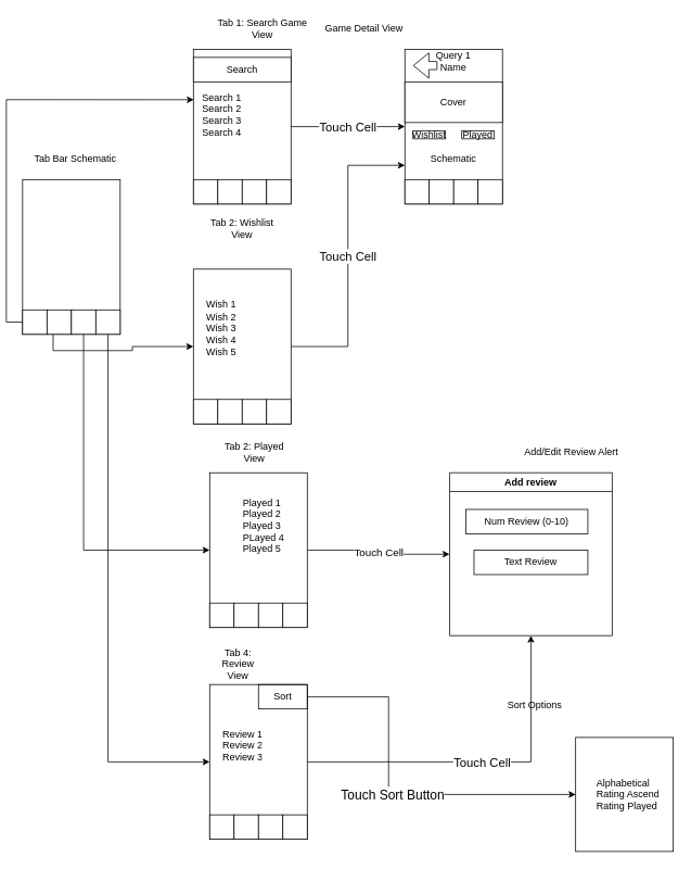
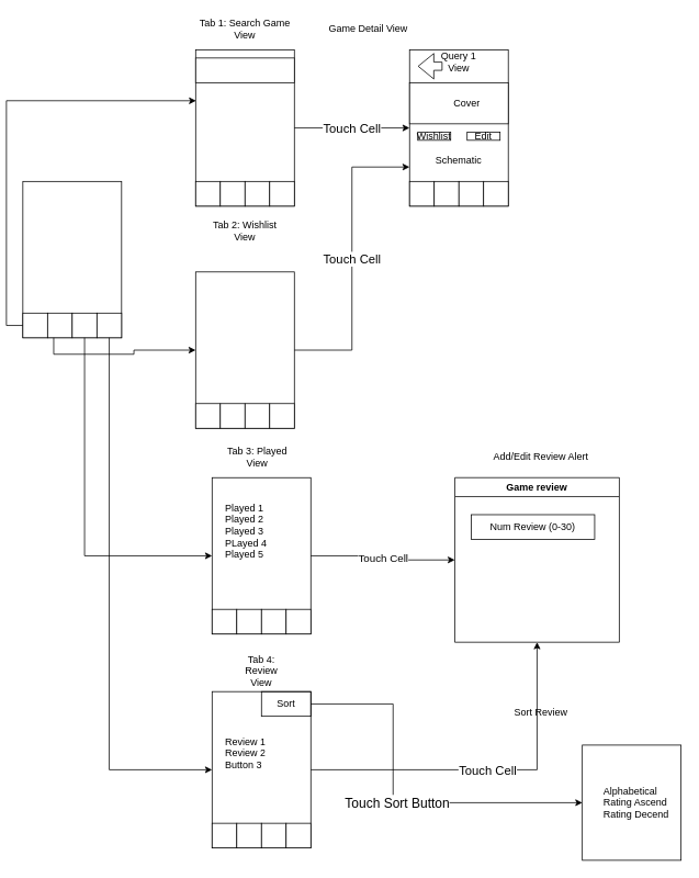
  <mxCell id="0" />
  <mxCell id="1" parent="0" />
  <mxCell id="2" value="" style="group" vertex="1" connectable="0" parent="1"><mxGeometry x="20" y="220" width="120" height="190" as="geometry" /></mxCell>
  <mxCell id="3" value="" style="rounded=0;whiteSpace=wrap;html=1;" vertex="1" parent="2"><mxGeometry width="120" height="190" as="geometry" /></mxCell>
  <mxCell id="4" value="" style="whiteSpace=wrap;html=1;aspect=fixed;" vertex="1" parent="2"><mxGeometry y="160" width="30" height="30" as="geometry" /></mxCell>
  <mxCell id="5" value="" style="rounded=0;whiteSpace=wrap;html=1;" vertex="1" parent="2"><mxGeometry x="30" y="160" width="30" height="30" as="geometry" /></mxCell>
  <mxCell id="6" value="" style="rounded=0;whiteSpace=wrap;html=1;" vertex="1" parent="2"><mxGeometry x="60" y="160" width="30" height="30" as="geometry" /></mxCell>
  <mxCell id="7" value="" style="rounded=0;whiteSpace=wrap;html=1;" vertex="1" parent="2"><mxGeometry x="90" y="160" width="30" height="30" as="geometry" /></mxCell>
  <mxCell id="8" value="" style="group" vertex="1" connectable="0" parent="1"><mxGeometry x="230" y="60" width="120" height="190" as="geometry" /></mxCell>
  <mxCell id="9" value="" style="rounded=0;whiteSpace=wrap;html=1;" vertex="1" parent="8"><mxGeometry width="120" height="190" as="geometry" /></mxCell>
  <mxCell id="10" value="" style="whiteSpace=wrap;html=1;aspect=fixed;" vertex="1" parent="8"><mxGeometry y="160" width="30" height="30" as="geometry" /></mxCell>
  <mxCell id="11" value="" style="rounded=0;whiteSpace=wrap;html=1;" vertex="1" parent="8"><mxGeometry x="30" y="160" width="30" height="30" as="geometry" /></mxCell>
  <mxCell id="12" value="" style="rounded=0;whiteSpace=wrap;html=1;" vertex="1" parent="8"><mxGeometry x="60" y="160" width="30" height="30" as="geometry" /></mxCell>
  <mxCell id="13" value="" style="rounded=0;whiteSpace=wrap;html=1;" vertex="1" parent="8"><mxGeometry x="90" y="160" width="30" height="30" as="geometry" /></mxCell>
  <mxCell id="14" value="" style="rounded=0;whiteSpace=wrap;html=1;" vertex="1" parent="8"><mxGeometry y="10" width="120" height="30" as="geometry" /></mxCell>
- <mxCell id="15" value="Search" style="text;html=1;align=center;verticalAlign=middle;whiteSpace=wrap;rounded=0;" vertex="1" parent="8"><mxGeometry x="30" y="10" width="60" height="30" as="geometry" /></mxCell>
- <mxCell id="16" value="Search 1&lt;div&gt;Search 2&lt;/div&gt;&lt;div&gt;Search 3&lt;/div&gt;&lt;div&gt;Search 4&lt;/div&gt;&lt;div&gt;&lt;br&gt;&lt;/div&gt;" style="text;strokeColor=none;fillColor=none;align=left;verticalAlign=middle;spacingLeft=4;spacingRight=4;overflow=hidden;points=[[0,0.5],[1,0.5]];portConstraint=eastwest;rotatable=0;whiteSpace=wrap;html=1;" vertex="1" parent="8"><mxGeometry x="5" y="50" width="80" height="70" as="geometry" /></mxCell>
  <mxCell id="17" value="" style="group" vertex="1" connectable="0" parent="1"><mxGeometry x="230" y="330" width="120" height="190" as="geometry" /></mxCell>
  <mxCell id="18" value="" style="rounded=0;whiteSpace=wrap;html=1;" vertex="1" parent="17"><mxGeometry width="120" height="190" as="geometry" /></mxCell>
  <mxCell id="19" value="" style="whiteSpace=wrap;html=1;aspect=fixed;" vertex="1" parent="17"><mxGeometry y="160" width="30" height="30" as="geometry" /></mxCell>
  <mxCell id="20" value="" style="rounded=0;whiteSpace=wrap;html=1;" vertex="1" parent="17"><mxGeometry x="30" y="160" width="30" height="30" as="geometry" /></mxCell>
  <mxCell id="21" value="" style="rounded=0;whiteSpace=wrap;html=1;" vertex="1" parent="17"><mxGeometry x="60" y="160" width="30" height="30" as="geometry" /></mxCell>
  <mxCell id="22" value="" style="rounded=0;whiteSpace=wrap;html=1;" vertex="1" parent="17"><mxGeometry x="90" y="160" width="30" height="30" as="geometry" /></mxCell>
- <mxCell id="23" value="Wish 1&lt;div&gt;Wish 2&lt;/div&gt;&lt;div&gt;Wish 3&lt;/div&gt;&lt;div&gt;Wish 4&lt;/div&gt;&lt;div&gt;Wish 5&lt;/div&gt;&lt;div&gt;&lt;br&gt;&lt;/div&gt;" style="text;strokeColor=none;fillColor=none;align=left;verticalAlign=middle;spacingLeft=4;spacingRight=4;overflow=hidden;points=[[0,0.5],[1,0.5]];portConstraint=eastwest;rotatable=0;whiteSpace=wrap;html=1;" vertex="1" parent="17"><mxGeometry x="10" y="10" width="100" height="140" as="geometry" /></mxCell>
  <mxCell id="24" value="" style="group;strokeColor=none;" vertex="1" connectable="0" parent="1"><mxGeometry x="250" y="840" width="140" height="190" as="geometry" /></mxCell>
  <mxCell id="25" value="" style="rounded=0;whiteSpace=wrap;html=1;" vertex="1" parent="24"><mxGeometry width="120" height="190" as="geometry" /></mxCell>
  <mxCell id="26" value="" style="whiteSpace=wrap;html=1;aspect=fixed;" vertex="1" parent="24"><mxGeometry y="160" width="30" height="30" as="geometry" /></mxCell>
  <mxCell id="27" value="" style="rounded=0;whiteSpace=wrap;html=1;" vertex="1" parent="24"><mxGeometry x="30" y="160" width="30" height="30" as="geometry" /></mxCell>
  <mxCell id="28" value="" style="rounded=0;whiteSpace=wrap;html=1;" vertex="1" parent="24"><mxGeometry x="60" y="160" width="30" height="30" as="geometry" /></mxCell>
  <mxCell id="29" value="" style="rounded=0;whiteSpace=wrap;html=1;" vertex="1" parent="24"><mxGeometry x="90" y="160" width="30" height="30" as="geometry" /></mxCell>
  <mxCell id="30" value="Sort" style="text;html=1;align=center;verticalAlign=middle;whiteSpace=wrap;rounded=0;strokeColor=default;" vertex="1" parent="24"><mxGeometry x="60" width="60" height="30" as="geometry" /></mxCell>
- <mxCell id="31" value="Review 1&lt;div&gt;Review 2&lt;/div&gt;&lt;div&gt;Review 3&lt;/div&gt;" style="text;strokeColor=none;fillColor=none;align=left;verticalAlign=middle;spacingLeft=4;spacingRight=4;overflow=hidden;points=[[0,0.5],[1,0.5]];portConstraint=eastwest;rotatable=0;whiteSpace=wrap;html=1;" vertex="1" parent="24"><mxGeometry x="10" y="40" width="80" height="70" as="geometry" /></mxCell>
+ <mxCell id="31" value="Review 1&lt;div&gt;Review 2&lt;/div&gt;&lt;div&gt;Button 3&lt;/div&gt;" style="text;strokeColor=none;fillColor=none;align=left;verticalAlign=middle;spacingLeft=4;spacingRight=4;overflow=hidden;points=[[0,0.5],[1,0.5]];portConstraint=eastwest;rotatable=0;whiteSpace=wrap;html=1;" vertex="1" parent="24"><mxGeometry x="10" y="40" width="80" height="70" as="geometry" /></mxCell>
  <mxCell id="32" value="" style="group" vertex="1" connectable="0" parent="1"><mxGeometry x="250" y="580" width="120" height="190" as="geometry" /></mxCell>
  <mxCell id="33" value="" style="rounded=0;whiteSpace=wrap;html=1;" vertex="1" parent="32"><mxGeometry width="120" height="190" as="geometry" /></mxCell>
  <mxCell id="34" value="" style="whiteSpace=wrap;html=1;aspect=fixed;" vertex="1" parent="32"><mxGeometry y="160" width="30" height="30" as="geometry" /></mxCell>
  <mxCell id="35" value="" style="rounded=0;whiteSpace=wrap;html=1;" vertex="1" parent="32"><mxGeometry x="30" y="160" width="30" height="30" as="geometry" /></mxCell>
  <mxCell id="36" value="" style="rounded=0;whiteSpace=wrap;html=1;" vertex="1" parent="32"><mxGeometry x="60" y="160" width="30" height="30" as="geometry" /></mxCell>
  <mxCell id="37" value="" style="rounded=0;whiteSpace=wrap;html=1;" vertex="1" parent="32"><mxGeometry x="90" y="160" width="30" height="30" as="geometry" /></mxCell>
- <mxCell id="38" value="Played 1&lt;div&gt;Played 2&lt;/div&gt;&lt;div&gt;Played 3&lt;/div&gt;&lt;div&gt;PLayed 4&lt;/div&gt;&lt;div&gt;Played 5&lt;/div&gt;" style="text;strokeColor=none;fillColor=none;align=left;verticalAlign=middle;spacingLeft=4;spacingRight=4;overflow=hidden;points=[[0,0.5],[1,0.5]];portConstraint=eastwest;rotatable=0;whiteSpace=wrap;html=1;" vertex="1" parent="32"><mxGeometry x="35" y="10" width="80" height="110" as="geometry" /></mxCell>
+ <mxCell id="38" value="Played 1&lt;div&gt;Played 2&lt;/div&gt;&lt;div&gt;Played 3&lt;/div&gt;&lt;div&gt;PLayed 4&lt;/div&gt;&lt;div&gt;Played 5&lt;/div&gt;" style="text;strokeColor=none;fillColor=none;align=left;verticalAlign=middle;spacingLeft=4;spacingRight=4;overflow=hidden;points=[[0,0.5],[1,0.5]];portConstraint=eastwest;rotatable=0;whiteSpace=wrap;html=1;" vertex="1" parent="32"><mxGeometry x="10" y="10" width="80" height="110" as="geometry" /></mxCell>
  <mxCell id="39" style="edgeStyle=orthogonalEdgeStyle;rounded=0;orthogonalLoop=1;jettySize=auto;html=1;exitX=0;exitY=0.5;exitDx=0;exitDy=0;entryX=0.004;entryY=0.326;entryDx=0;entryDy=0;entryPerimeter=0;" edge="1" parent="1" source="4" target="9"><mxGeometry relative="1" as="geometry" /></mxCell>
  <mxCell id="40" value="" style="group;perimeterSpacing=0;" vertex="1" connectable="0" parent="1"><mxGeometry x="490" y="60" width="120" height="190" as="geometry" /></mxCell>
  <mxCell id="41" value="" style="rounded=0;whiteSpace=wrap;html=1;" vertex="1" parent="40"><mxGeometry width="120" height="190" as="geometry" /></mxCell>
  <mxCell id="42" value="" style="whiteSpace=wrap;html=1;aspect=fixed;" vertex="1" parent="40"><mxGeometry y="160" width="30" height="30" as="geometry" /></mxCell>
  <mxCell id="43" value="" style="rounded=0;whiteSpace=wrap;html=1;" vertex="1" parent="40"><mxGeometry x="30" y="160" width="30" height="30" as="geometry" /></mxCell>
  <mxCell id="44" value="" style="rounded=0;whiteSpace=wrap;html=1;" vertex="1" parent="40"><mxGeometry x="60" y="160" width="30" height="30" as="geometry" /></mxCell>
  <mxCell id="45" value="" style="rounded=0;whiteSpace=wrap;html=1;" vertex="1" parent="40"><mxGeometry x="90" y="160" width="30" height="30" as="geometry" /></mxCell>
  <mxCell id="46" value="" style="shape=flexArrow;endArrow=classic;html=1;rounded=0;" edge="1" parent="40"><mxGeometry width="50" height="50" relative="1" as="geometry"><mxPoint x="40" y="20" as="sourcePoint" /><mxPoint x="10" y="20" as="targetPoint" /></mxGeometry></mxCell>
- <mxCell id="47" value="Query 1 Name" style="text;html=1;align=center;verticalAlign=middle;whiteSpace=wrap;rounded=0;" vertex="1" parent="40"><mxGeometry x="30" width="60" height="30" as="geometry" /></mxCell>
+ <mxCell id="47" value="Query 1 View" style="text;html=1;align=center;verticalAlign=middle;whiteSpace=wrap;rounded=0;" vertex="1" parent="40"><mxGeometry x="30" width="60" height="30" as="geometry" /></mxCell>
  <mxCell id="48" value="Wishlist" style="text;html=1;align=center;verticalAlign=middle;whiteSpace=wrap;rounded=0;border 1px;strokeColor=default;" vertex="1" parent="40"><mxGeometry x="10" y="100" width="40" height="10" as="geometry" /></mxCell>
- <mxCell id="49" value="Played" style="text;html=1;align=center;verticalAlign=middle;whiteSpace=wrap;rounded=0;strokeColor=default;" vertex="1" parent="40"><mxGeometry x="70" y="100" width="40" height="10" as="geometry" /></mxCell>
+ <mxCell id="49" value="Edit" style="text;html=1;align=center;verticalAlign=middle;whiteSpace=wrap;rounded=0;strokeColor=default;" vertex="1" parent="40"><mxGeometry x="70" y="100" width="40" height="10" as="geometry" /></mxCell>
  <mxCell id="50" value="Schematic" style="text;html=1;align=center;verticalAlign=middle;whiteSpace=wrap;rounded=0;" vertex="1" parent="40"><mxGeometry x="10" y="120" width="100" height="30" as="geometry" /></mxCell>
  <mxCell id="51" value="" style="rounded=0;whiteSpace=wrap;html=1;" vertex="1" parent="40"><mxGeometry y="40" width="120" height="50" as="geometry" /></mxCell>
- <mxCell id="52" value="Cover" style="text;html=1;align=center;verticalAlign=middle;whiteSpace=wrap;rounded=0;" vertex="1" parent="40"><mxGeometry x="30" y="50" width="60" height="30" as="geometry" /></mxCell>
+ <mxCell id="52" value="Cover" style="text;html=1;align=center;verticalAlign=middle;whiteSpace=wrap;rounded=0;" vertex="1" parent="40"><mxGeometry x="40" y="50" width="60" height="30" as="geometry" /></mxCell>
  <mxCell id="53" value="&lt;font style=&quot;font-size: 15px;&quot;&gt;Touch Cell&lt;/font&gt;" style="edgeStyle=orthogonalEdgeStyle;rounded=0;orthogonalLoop=1;jettySize=auto;html=1;exitX=1;exitY=0.5;exitDx=0;exitDy=0;entryX=0;entryY=0.5;entryDx=0;entryDy=0;" edge="1" parent="1" source="9" target="41"><mxGeometry relative="1" as="geometry" /></mxCell>
- <mxCell id="54" value="Tab 1: Search Game View" style="text;html=1;align=center;verticalAlign=middle;whiteSpace=wrap;rounded=0;" vertex="1" parent="1"><mxGeometry x="255" y="20" width="120" height="30" as="geometry" /></mxCell>
+ <mxCell id="54" value="Tab 1: Search Game View" style="text;html=1;align=center;verticalAlign=middle;whiteSpace=wrap;rounded=0;" vertex="1" parent="1"><mxGeometry x="230" y="20" width="120" height="30" as="geometry" /></mxCell>
  <mxCell id="55" value="Tab 2: Wishlist View" style="text;html=1;align=center;verticalAlign=middle;whiteSpace=wrap;rounded=0;" vertex="1" parent="1"><mxGeometry x="240" y="265" width="100" height="30" as="geometry" /></mxCell>
  <mxCell id="56" style="edgeStyle=orthogonalEdgeStyle;rounded=0;orthogonalLoop=1;jettySize=auto;html=1;exitX=0.25;exitY=1;exitDx=0;exitDy=0;entryX=0;entryY=0.5;entryDx=0;entryDy=0;" edge="1" parent="1" source="5" target="18"><mxGeometry relative="1" as="geometry" /></mxCell>
  <mxCell id="57" value="&lt;font style=&quot;font-size: 15px;&quot;&gt;Touch Cell&lt;/font&gt;" style="edgeStyle=orthogonalEdgeStyle;rounded=0;orthogonalLoop=1;jettySize=auto;html=1;exitX=1;exitY=0.5;exitDx=0;exitDy=0;entryX=0;entryY=0.75;entryDx=0;entryDy=0;" edge="1" parent="1" source="18" target="41"><mxGeometry relative="1" as="geometry" /></mxCell>
  <mxCell id="58" value="Game Detail View" style="text;html=1;align=center;verticalAlign=middle;whiteSpace=wrap;rounded=0;" vertex="1" parent="1"><mxGeometry x="390" y="20" width="100" height="30" as="geometry" /></mxCell>
  <mxCell id="59" style="edgeStyle=orthogonalEdgeStyle;rounded=0;orthogonalLoop=1;jettySize=auto;html=1;exitX=0.5;exitY=1;exitDx=0;exitDy=0;entryX=0;entryY=0.5;entryDx=0;entryDy=0;" edge="1" parent="1" source="6" target="33"><mxGeometry relative="1" as="geometry" /></mxCell>
- <mxCell id="60" value="Tab 2: Played View" style="text;html=1;align=center;verticalAlign=middle;whiteSpace=wrap;rounded=0;" vertex="1" parent="1"><mxGeometry x="260" y="540" width="90" height="30" as="geometry" /></mxCell>
- <mxCell id="61" value="Add review" style="swimlane;whiteSpace=wrap;html=1;" vertex="1" parent="1"><mxGeometry x="545" y="580" width="200" height="200" as="geometry" /></mxCell>
- <mxCell id="62" value="Num Review (0-10)" style="text;html=1;align=center;verticalAlign=middle;whiteSpace=wrap;rounded=0;strokeColor=default;" vertex="1" parent="61"><mxGeometry x="20" y="45" width="150" height="30" as="geometry" /></mxCell>
- <mxCell id="63" value="Text Review" style="text;html=1;align=center;verticalAlign=middle;whiteSpace=wrap;rounded=0;fillColor=none;strokeColor=default;" vertex="1" parent="61"><mxGeometry x="30" y="95" width="140" height="30" as="geometry" /></mxCell>
+ <mxCell id="60" value="Tab 3: Played View" style="text;html=1;align=center;verticalAlign=middle;whiteSpace=wrap;rounded=0;" vertex="1" parent="1"><mxGeometry x="260" y="540" width="90" height="30" as="geometry" /></mxCell>
+ <mxCell id="61" value="Game review" style="swimlane;whiteSpace=wrap;html=1;" vertex="1" parent="1"><mxGeometry x="545" y="580" width="200" height="200" as="geometry" /></mxCell>
+ <mxCell id="62" value="Num Review (0-30)" style="text;html=1;align=center;verticalAlign=middle;whiteSpace=wrap;rounded=0;strokeColor=default;" vertex="1" parent="61"><mxGeometry x="20" y="45" width="150" height="30" as="geometry" /></mxCell>
  <mxCell id="64" value="&lt;font style=&quot;font-size: 13px;&quot;&gt;Touch Cell&lt;/font&gt;" style="edgeStyle=orthogonalEdgeStyle;rounded=0;orthogonalLoop=1;jettySize=auto;html=1;exitX=1;exitY=0.5;exitDx=0;exitDy=0;entryX=0;entryY=0.5;entryDx=0;entryDy=0;" edge="1" parent="1" source="33" target="61"><mxGeometry relative="1" as="geometry" /></mxCell>
- <mxCell id="65" value="Add/Edit Review Alert" style="text;html=1;align=center;verticalAlign=middle;whiteSpace=wrap;rounded=0;" vertex="1" parent="1"><mxGeometry x="615" y="540" width="160" height="30" as="geometry" /></mxCell>
+ <mxCell id="65" value="Add/Edit Review Alert" style="text;html=1;align=center;verticalAlign=middle;whiteSpace=wrap;rounded=0;" vertex="1" parent="1"><mxGeometry x="570" y="540" width="160" height="30" as="geometry" /></mxCell>
  <mxCell id="66" style="edgeStyle=orthogonalEdgeStyle;rounded=0;orthogonalLoop=1;jettySize=auto;html=1;exitX=0.5;exitY=1;exitDx=0;exitDy=0;entryX=0;entryY=0.5;entryDx=0;entryDy=0;" edge="1" parent="1" source="7" target="25"><mxGeometry relative="1" as="geometry"><mxPoint x="150" y="780" as="targetPoint" /></mxGeometry></mxCell>
- <mxCell id="67" value="Tab 4: Review View" style="text;html=1;align=center;verticalAlign=middle;whiteSpace=wrap;rounded=0;" vertex="1" parent="1"><mxGeometry x="255" y="800" width="60" height="30" as="geometry" /></mxCell>
+ <mxCell id="67" value="Tab 4: Review View" style="text;html=1;align=center;verticalAlign=middle;whiteSpace=wrap;rounded=0;" vertex="1" parent="1"><mxGeometry x="280" y="800" width="60" height="30" as="geometry" /></mxCell>
  <mxCell id="68" value="&lt;font style=&quot;font-size: 15px;&quot;&gt;Touch Cell&lt;/font&gt;" style="edgeStyle=orthogonalEdgeStyle;rounded=0;orthogonalLoop=1;jettySize=auto;html=1;exitX=1;exitY=0.5;exitDx=0;exitDy=0;entryX=0.5;entryY=1;entryDx=0;entryDy=0;" edge="1" parent="1" source="25" target="61"><mxGeometry relative="1" as="geometry" /></mxCell>
  <mxCell id="69" value="" style="rounded=0;whiteSpace=wrap;html=1;" vertex="1" parent="1"><mxGeometry x="700" y="905" width="120" height="140" as="geometry" /></mxCell>
- <mxCell id="70" value="Sort Options" style="text;html=1;align=center;verticalAlign=middle;whiteSpace=wrap;rounded=0;" vertex="1" parent="1"><mxGeometry x="600" y="850" width="100" height="30" as="geometry" /></mxCell>
+ <mxCell id="70" value="Sort Review" style="text;html=1;align=center;verticalAlign=middle;whiteSpace=wrap;rounded=0;" vertex="1" parent="1"><mxGeometry x="600" y="850" width="100" height="30" as="geometry" /></mxCell>
  <mxCell id="71" value="&lt;font style=&quot;font-size: 16px;&quot;&gt;Touch Sort Button&lt;/font&gt;" style="edgeStyle=orthogonalEdgeStyle;rounded=0;orthogonalLoop=1;jettySize=auto;html=1;exitX=1;exitY=0.5;exitDx=0;exitDy=0;entryX=0;entryY=0.5;entryDx=0;entryDy=0;" edge="1" parent="1" source="30" target="69"><mxGeometry relative="1" as="geometry"><Array as="points"><mxPoint x="470" y="855" /><mxPoint x="470" y="975" /></Array></mxGeometry></mxCell>
- <mxCell id="72" value="Alphabetical&lt;div&gt;Rating Ascend&lt;/div&gt;&lt;div&gt;Rating Played&lt;/div&gt;" style="text;strokeColor=none;fillColor=none;align=left;verticalAlign=middle;spacingLeft=4;spacingRight=4;overflow=hidden;points=[[0,0.5],[1,0.5]];portConstraint=eastwest;rotatable=0;whiteSpace=wrap;html=1;" vertex="1" parent="1"><mxGeometry x="720" y="920" width="90" height="110" as="geometry" /></mxCell>
- <mxCell id="73" value="Tab Bar Schematic" style="text;html=1;align=center;verticalAlign=middle;whiteSpace=wrap;rounded=0;" vertex="1" parent="1"><mxGeometry x="30" y="180" width="110" height="30" as="geometry" /></mxCell>
+ <mxCell id="72" value="Alphabetical&lt;div&gt;Rating Ascend&lt;/div&gt;&lt;div&gt;Rating Decend&lt;/div&gt;" style="text;strokeColor=none;fillColor=none;align=left;verticalAlign=middle;spacingLeft=4;spacingRight=4;overflow=hidden;points=[[0,0.5],[1,0.5]];portConstraint=eastwest;rotatable=0;whiteSpace=wrap;html=1;" vertex="1" parent="1"><mxGeometry x="720" y="920" width="90" height="110" as="geometry" /></mxCell>
